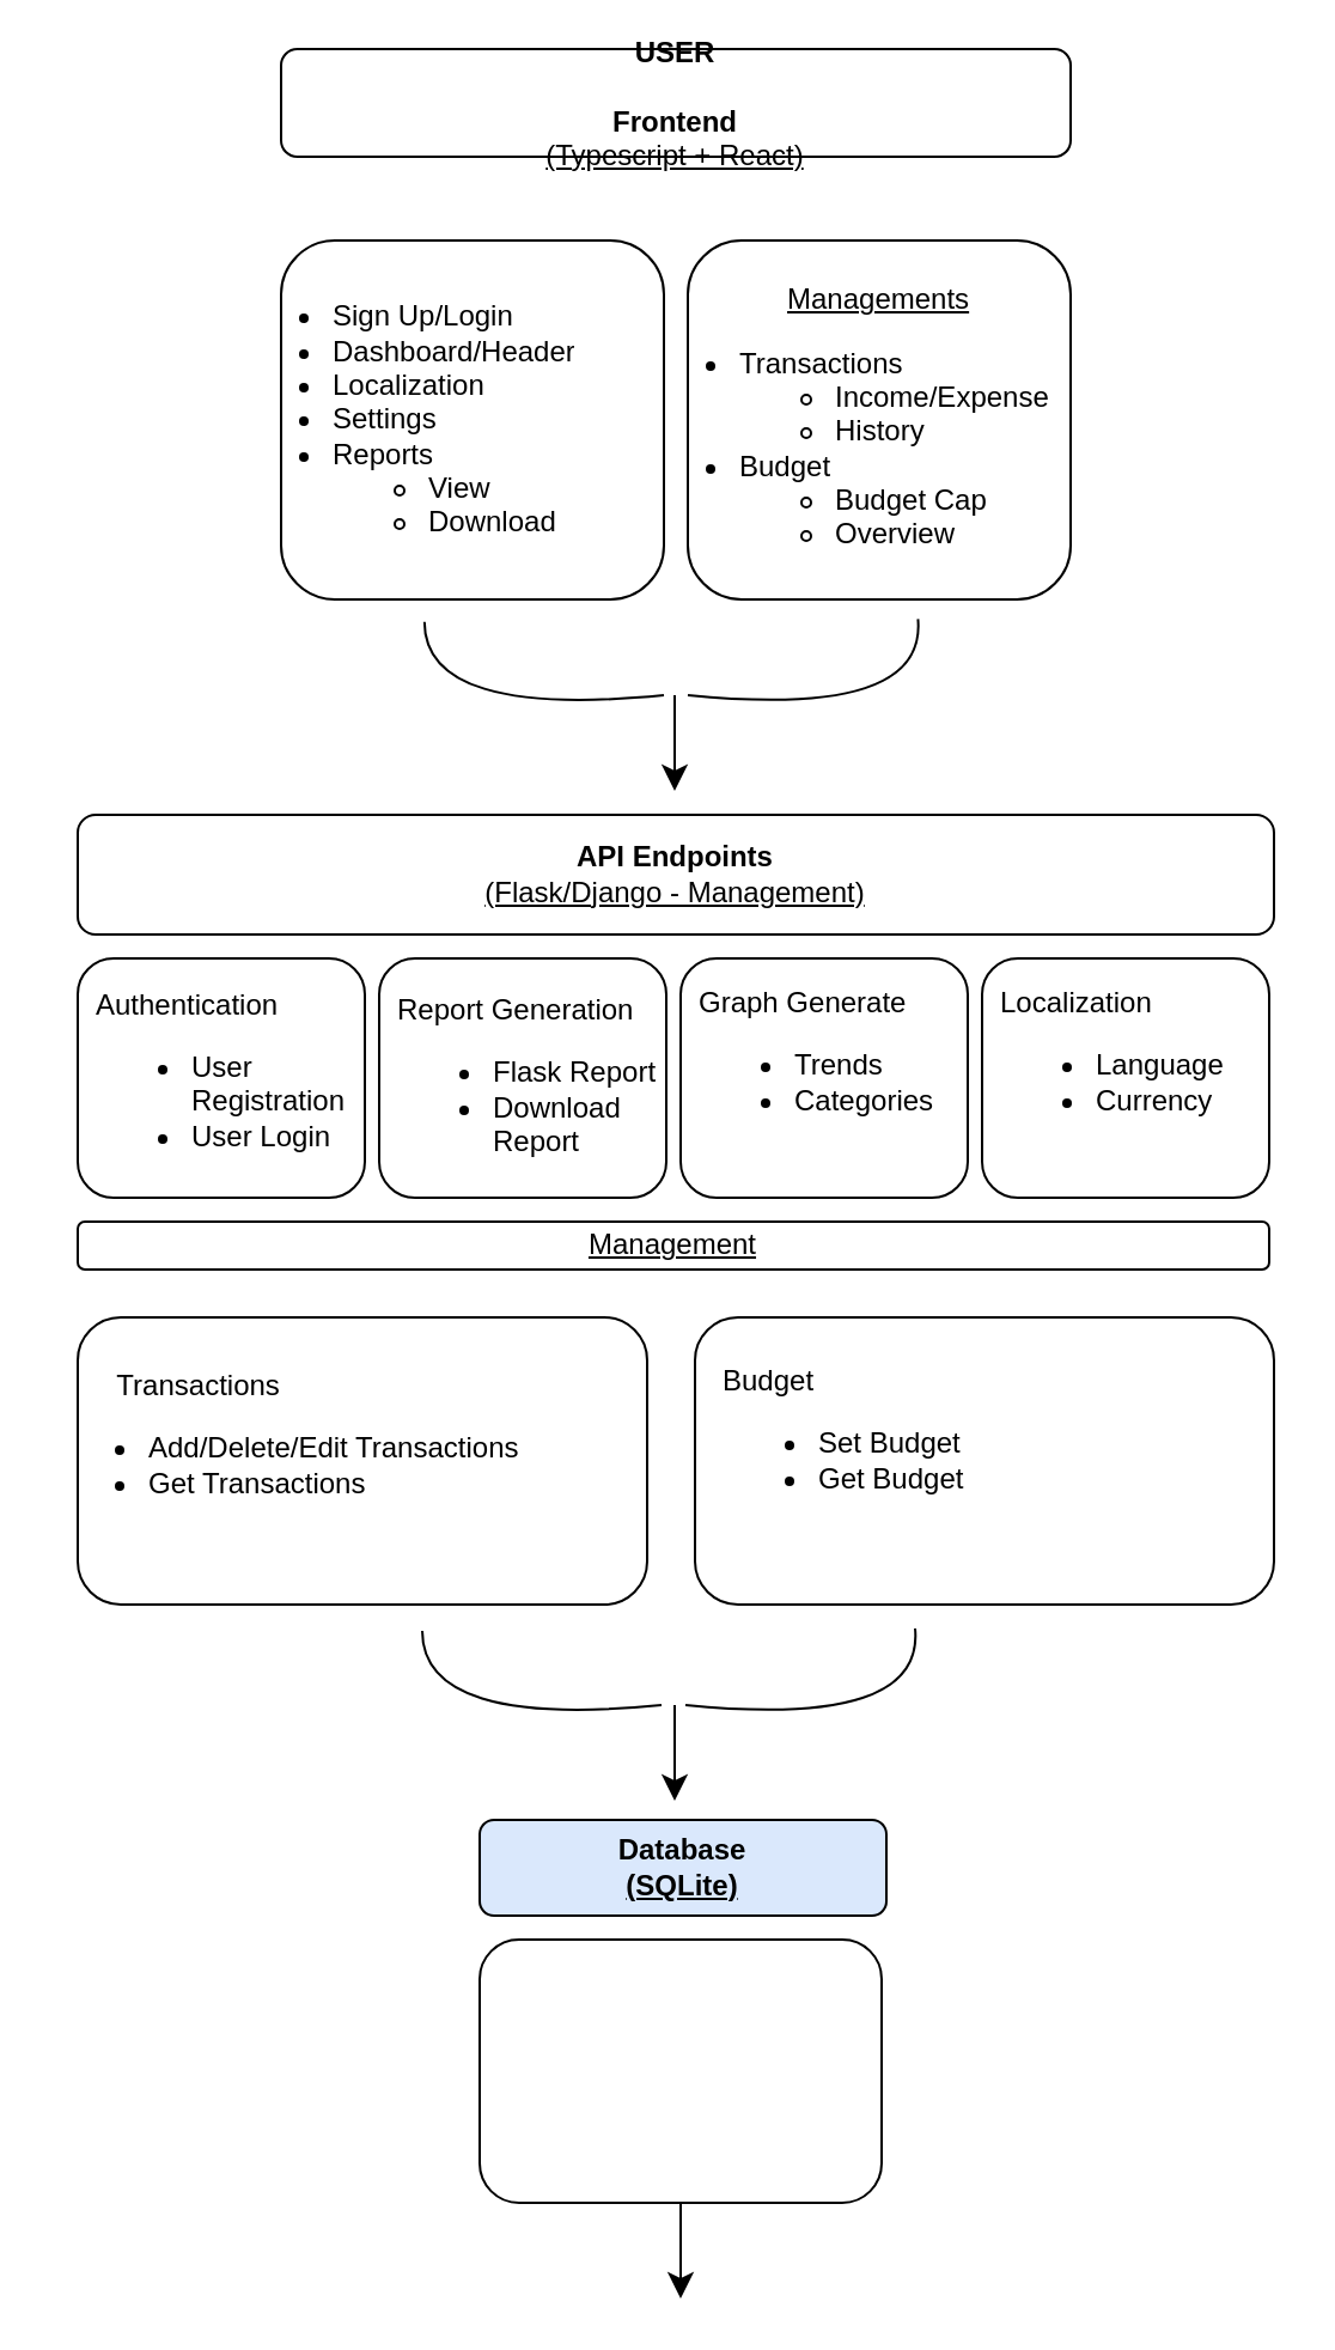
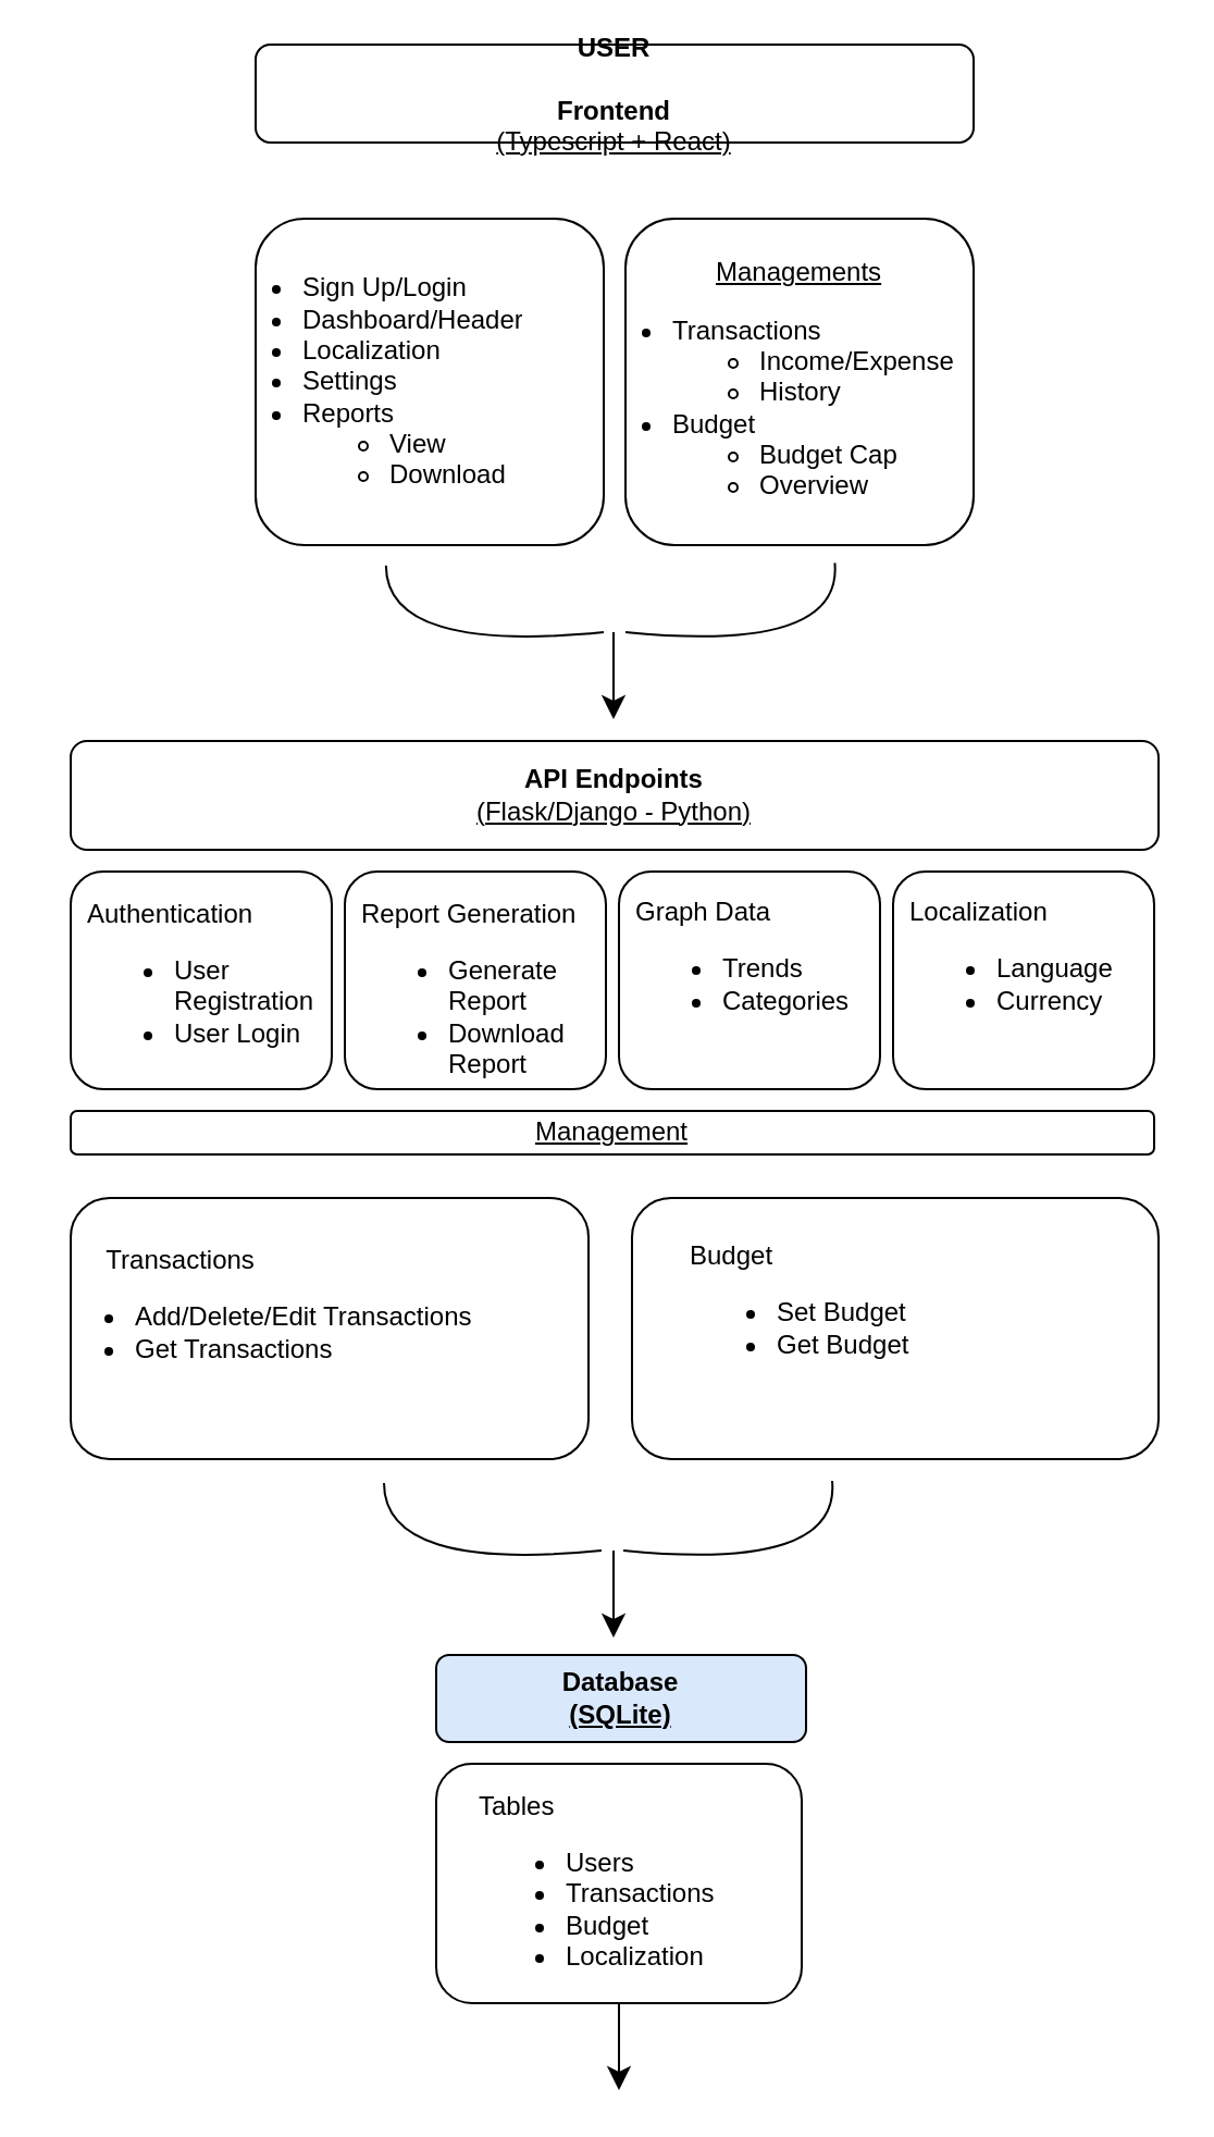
  <mxCell id="0" />
  <mxCell id="1" parent="0" />
  <mxCell id="2" value="&lt;div&gt;&lt;b&gt;USER&lt;/b&gt;&lt;/div&gt;&lt;b&gt;&lt;div&gt;&lt;b&gt;&lt;br&gt;&lt;/b&gt;&lt;/div&gt;Frontend&lt;/b&gt;&lt;div&gt;&lt;u&gt;(Typescript + React)&lt;br&gt;&lt;/u&gt;&lt;/div&gt;" style="rounded=1;whiteSpace=wrap;html=1;fontSize=12;glass=0;strokeWidth=1;shadow=0;" parent="1" vertex="1"><mxGeometry x="117" y="20" width="330" height="45" as="geometry" /></mxCell>
  <mxCell id="3" value="" style="rounded=1;whiteSpace=wrap;html=1;" vertex="1" parent="1"><mxGeometry x="117" y="100" width="160" height="150" as="geometry" /></mxCell>
  <mxCell id="4" value="&lt;ul&gt;&lt;li&gt;Sign Up/Login&lt;br&gt;&lt;/li&gt;&lt;li&gt;Dashboard/Header&lt;br&gt;&lt;/li&gt;&lt;li&gt;Localization&lt;br&gt;&lt;/li&gt;&lt;li&gt;Settings&lt;/li&gt;&lt;li&gt;Reports&lt;/li&gt;&lt;ul&gt;&lt;li&gt;View&lt;/li&gt;&lt;li&gt;Download&lt;/li&gt;&lt;/ul&gt;&lt;/ul&gt;" style="text;strokeColor=none;fillColor=none;html=1;whiteSpace=wrap;verticalAlign=middle;overflow=hidden;" vertex="1" parent="1"><mxGeometry x="97" y="90" width="240" height="170" as="geometry" /></mxCell>
  <mxCell id="5" value="" style="rounded=1;whiteSpace=wrap;html=1;" vertex="1" parent="1"><mxGeometry x="287" y="100" width="160" height="150" as="geometry" /></mxCell>
  <mxCell id="6" value="&lt;div&gt;&lt;span style=&quot;white-space: pre;&quot;&gt;&#09;&lt;/span&gt;&lt;span style=&quot;white-space: pre;&quot;&gt;&#09;&lt;/span&gt;&amp;nbsp;&amp;nbsp;&lt;u&gt;Managements&lt;/u&gt;&lt;br&gt;&lt;/div&gt;&lt;ul&gt;&lt;li&gt;Transactions&lt;/li&gt;&lt;ul&gt;&lt;li&gt;Income/Expense&lt;/li&gt;&lt;li&gt;History&lt;/li&gt;&lt;/ul&gt;&lt;li&gt;Budget&lt;/li&gt;&lt;ul&gt;&lt;li&gt;Budget Cap&lt;/li&gt;&lt;li&gt;Overview&lt;/li&gt;&lt;/ul&gt;&lt;/ul&gt;" style="text;strokeColor=none;fillColor=none;html=1;whiteSpace=wrap;verticalAlign=middle;overflow=hidden;" vertex="1" parent="1"><mxGeometry x="267" y="104" width="200" height="151" as="geometry" /></mxCell>
  <mxCell id="7" style="edgeStyle=none;curved=1;rounded=0;orthogonalLoop=1;jettySize=auto;html=1;exitX=0.5;exitY=1;exitDx=0;exitDy=0;fontSize=12;startSize=8;endSize=8;" edge="1" parent="1" source="4" target="4"><mxGeometry relative="1" as="geometry" /></mxCell>
  <mxCell id="8" value="" style="endArrow=none;html=1;rounded=0;fontSize=12;startSize=8;endSize=8;curved=1;exitX=0.333;exitY=0.996;exitDx=0;exitDy=0;exitPerimeter=0;" edge="1" parent="1" source="4"><mxGeometry width="50" height="50" relative="1" as="geometry"><mxPoint x="237" y="330" as="sourcePoint" /><mxPoint x="277" y="290" as="targetPoint" /><Array as="points"><mxPoint x="177" y="300" /></Array></mxGeometry></mxCell>
  <mxCell id="9" value="" style="endArrow=none;html=1;rounded=0;fontSize=12;startSize=8;endSize=8;curved=1;exitX=0.581;exitY=1.021;exitDx=0;exitDy=0;exitPerimeter=0;" edge="1" parent="1" source="6"><mxGeometry width="50" height="50" relative="1" as="geometry"><mxPoint x="387" y="260" as="sourcePoint" /><mxPoint x="287" y="290" as="targetPoint" /><Array as="points"><mxPoint x="387" y="300" /></Array></mxGeometry></mxCell>
  <mxCell id="10" value="" style="endArrow=classic;html=1;rounded=0;fontSize=12;startSize=8;endSize=8;curved=1;" edge="1" parent="1"><mxGeometry width="50" height="50" relative="1" as="geometry"><mxPoint x="281.5" y="290" as="sourcePoint" /><mxPoint x="281.5" y="330" as="targetPoint" /></mxGeometry></mxCell>
- <mxCell id="11" value="&lt;b&gt;API Endpoints&lt;/b&gt;&lt;div&gt;&lt;u&gt;(Flask/Django - Management)&lt;br&gt;&lt;/u&gt;&lt;/div&gt;" style="rounded=1;whiteSpace=wrap;html=1;fontSize=12;glass=0;strokeWidth=1;shadow=0;" vertex="1" parent="1"><mxGeometry x="32" y="340" width="500" height="50" as="geometry" /></mxCell>
+ <mxCell id="11" value="&lt;b&gt;API Endpoints&lt;/b&gt;&lt;div&gt;&lt;u&gt;(Flask/Django - Python)&lt;br&gt;&lt;/u&gt;&lt;/div&gt;" style="rounded=1;whiteSpace=wrap;html=1;fontSize=12;glass=0;strokeWidth=1;shadow=0;" vertex="1" parent="1"><mxGeometry x="32" y="340" width="500" height="50" as="geometry" /></mxCell>
  <mxCell id="12" value="&lt;div&gt;&lt;br&gt;&lt;/div&gt;" style="rounded=1;whiteSpace=wrap;html=1;" vertex="1" parent="1"><mxGeometry x="32" y="400" width="120" height="100" as="geometry" /></mxCell>
  <mxCell id="13" value="&lt;div&gt;Authentication&lt;/div&gt;&lt;ul&gt;&lt;li&gt;User Registration&lt;/li&gt;&lt;li&gt;User Login&lt;/li&gt;&lt;/ul&gt;" style="text;strokeColor=none;fillColor=none;html=1;whiteSpace=wrap;verticalAlign=middle;overflow=hidden;" vertex="1" parent="1"><mxGeometry x="38" y="410" width="120" height="80" as="geometry" /></mxCell>
  <mxCell id="14" value="&lt;div&gt;&lt;br&gt;&lt;/div&gt;" style="rounded=1;whiteSpace=wrap;html=1;" vertex="1" parent="1"><mxGeometry x="158" y="400" width="120" height="100" as="geometry" /></mxCell>
- <mxCell id="15" value="&lt;div&gt;Report Generation&lt;/div&gt;&lt;ul&gt;&lt;li&gt;Flask Report&lt;/li&gt;&lt;li&gt;Download Report&lt;/li&gt;&lt;/ul&gt;" style="text;strokeColor=none;fillColor=none;html=1;whiteSpace=wrap;verticalAlign=middle;overflow=hidden;" vertex="1" parent="1"><mxGeometry x="164" y="410" width="128" height="90" as="geometry" /></mxCell>
+ <mxCell id="15" value="&lt;div&gt;Report Generation&lt;/div&gt;&lt;ul&gt;&lt;li&gt;Generate Report&lt;/li&gt;&lt;li&gt;Download Report&lt;/li&gt;&lt;/ul&gt;" style="text;strokeColor=none;fillColor=none;html=1;whiteSpace=wrap;verticalAlign=middle;overflow=hidden;" vertex="1" parent="1"><mxGeometry x="164" y="410" width="128" height="90" as="geometry" /></mxCell>
  <mxCell id="16" value="&lt;div&gt;&lt;br&gt;&lt;/div&gt;" style="rounded=1;whiteSpace=wrap;html=1;" vertex="1" parent="1"><mxGeometry x="284" y="400" width="120" height="100" as="geometry" /></mxCell>
- <mxCell id="17" value="&lt;div&gt;Graph Generate&lt;/div&gt;&lt;ul&gt;&lt;li&gt;Trends&lt;/li&gt;&lt;li&gt;Categories&lt;/li&gt;&lt;/ul&gt;" style="text;strokeColor=none;fillColor=none;html=1;whiteSpace=wrap;verticalAlign=middle;overflow=hidden;" vertex="1" parent="1"><mxGeometry x="290" y="405" width="120" height="80" as="geometry" /></mxCell>
+ <mxCell id="17" value="&lt;div&gt;Graph Data&lt;/div&gt;&lt;ul&gt;&lt;li&gt;Trends&lt;/li&gt;&lt;li&gt;Categories&lt;/li&gt;&lt;/ul&gt;" style="text;strokeColor=none;fillColor=none;html=1;whiteSpace=wrap;verticalAlign=middle;overflow=hidden;" vertex="1" parent="1"><mxGeometry x="290" y="405" width="120" height="80" as="geometry" /></mxCell>
  <mxCell id="18" value="&lt;div&gt;&lt;br&gt;&lt;/div&gt;" style="rounded=1;whiteSpace=wrap;html=1;" vertex="1" parent="1"><mxGeometry x="410" y="400" width="120" height="100" as="geometry" /></mxCell>
  <mxCell id="19" value="&lt;div&gt;Localization&lt;/div&gt;&lt;ul&gt;&lt;li&gt;Language&lt;/li&gt;&lt;li&gt;Currency&lt;/li&gt;&lt;/ul&gt;" style="text;strokeColor=none;fillColor=none;html=1;whiteSpace=wrap;verticalAlign=middle;overflow=hidden;" vertex="1" parent="1"><mxGeometry x="416" y="405" width="120" height="80" as="geometry" /></mxCell>
  <mxCell id="20" value="&lt;u&gt;Management&lt;/u&gt;" style="rounded=1;whiteSpace=wrap;html=1;" vertex="1" parent="1"><mxGeometry x="32" y="510" width="498" height="20" as="geometry" /></mxCell>
  <mxCell id="21" value="" style="rounded=1;whiteSpace=wrap;html=1;" vertex="1" parent="1"><mxGeometry x="32" y="550" width="238" height="120" as="geometry" /></mxCell>
  <mxCell id="22" value="" style="rounded=1;whiteSpace=wrap;html=1;" vertex="1" parent="1"><mxGeometry x="290" y="550" width="242" height="120" as="geometry" /></mxCell>
  <mxCell id="23" value="&lt;div&gt;&lt;span style=&quot;white-space: pre;&quot;&gt;&#09;&lt;/span&gt;Transactions&lt;/div&gt;&lt;ul&gt;&lt;li&gt;&lt;span style=&quot;background-color: initial;&quot;&gt;Add/Delete/Edit Transactions&lt;/span&gt;&lt;/li&gt;&lt;li&gt;Get Transactions&lt;/li&gt;&lt;/ul&gt;" style="text;strokeColor=none;fillColor=none;html=1;whiteSpace=wrap;verticalAlign=middle;overflow=hidden;" vertex="1" parent="1"><mxGeometry x="20" y="550" width="228" height="110" as="geometry" /></mxCell>
- <mxCell id="24" value="&lt;div&gt;Budget&lt;/div&gt;&lt;ul&gt;&lt;li&gt;Set Budget&lt;/li&gt;&lt;li&gt;Get Budget&lt;/li&gt;&lt;/ul&gt;" style="text;strokeColor=none;fillColor=none;html=1;whiteSpace=wrap;verticalAlign=middle;overflow=hidden;" vertex="1" parent="1"><mxGeometry x="300" y="555" width="180" height="95" as="geometry" /></mxCell>
+ <mxCell id="24" value="&lt;div&gt;Budget&lt;/div&gt;&lt;ul&gt;&lt;li&gt;Set Budget&lt;/li&gt;&lt;li&gt;Get Budget&lt;/li&gt;&lt;/ul&gt;" style="text;strokeColor=none;fillColor=none;html=1;whiteSpace=wrap;verticalAlign=middle;overflow=hidden;" vertex="1" parent="1"><mxGeometry x="315" y="555" width="180" height="95" as="geometry" /></mxCell>
  <mxCell id="25" style="edgeStyle=none;curved=1;rounded=0;orthogonalLoop=1;jettySize=auto;html=1;exitX=0.5;exitY=1;exitDx=0;exitDy=0;fontSize=12;startSize=8;endSize=8;" edge="1" parent="1"><mxGeometry relative="1" as="geometry"><mxPoint x="216" y="682" as="sourcePoint" /><mxPoint x="216" y="682" as="targetPoint" /></mxGeometry></mxCell>
  <mxCell id="26" value="" style="endArrow=none;html=1;rounded=0;fontSize=12;startSize=8;endSize=8;curved=1;exitX=0.333;exitY=0.996;exitDx=0;exitDy=0;exitPerimeter=0;" edge="1" parent="1"><mxGeometry width="50" height="50" relative="1" as="geometry"><mxPoint x="176" y="681" as="sourcePoint" /><mxPoint x="276" y="712" as="targetPoint" /><Array as="points"><mxPoint x="176" y="722" /></Array></mxGeometry></mxCell>
  <mxCell id="27" value="" style="endArrow=none;html=1;rounded=0;fontSize=12;startSize=8;endSize=8;curved=1;exitX=0.581;exitY=1.021;exitDx=0;exitDy=0;exitPerimeter=0;" edge="1" parent="1"><mxGeometry width="50" height="50" relative="1" as="geometry"><mxPoint x="382" y="680" as="sourcePoint" /><mxPoint x="286" y="712" as="targetPoint" /><Array as="points"><mxPoint x="386" y="722" /></Array></mxGeometry></mxCell>
  <mxCell id="28" value="" style="endArrow=classic;html=1;rounded=0;fontSize=12;startSize=8;endSize=8;curved=1;" edge="1" parent="1"><mxGeometry width="50" height="50" relative="1" as="geometry"><mxPoint x="281.5" y="712" as="sourcePoint" /><mxPoint x="281.5" y="752" as="targetPoint" /></mxGeometry></mxCell>
  <mxCell id="29" value="&lt;b&gt;Database&lt;/b&gt;&lt;div&gt;&lt;b&gt;&lt;u&gt;(SQLite)&lt;/u&gt;&lt;/b&gt;&lt;/div&gt;" style="rounded=1;whiteSpace=wrap;html=1;fillColor=#dae8fc;" vertex="1" parent="1"><mxGeometry x="200" y="760" width="170" height="40" as="geometry" /></mxCell>
  <mxCell id="30" value="" style="rounded=1;whiteSpace=wrap;html=1;" vertex="1" parent="1"><mxGeometry x="200" y="810" width="168" height="110" as="geometry" /></mxCell>
+ <mxCell id="31" value="&lt;div&gt;Tables&lt;/div&gt;&lt;ul&gt;&lt;li&gt;Users&lt;/li&gt;&lt;li&gt;Transactions&lt;/li&gt;&lt;li&gt;Budget&lt;/li&gt;&lt;li&gt;Localization&lt;/li&gt;&lt;/ul&gt;" style="text;strokeColor=none;fillColor=none;html=1;whiteSpace=wrap;verticalAlign=middle;overflow=hidden;" vertex="1" parent="1"><mxGeometry x="218" y="820" width="148" height="90" as="geometry" /></mxCell>
  <mxCell id="32" value="" style="endArrow=classic;html=1;rounded=0;fontSize=12;startSize=8;endSize=8;curved=1;exitX=0.5;exitY=1;exitDx=0;exitDy=0;" edge="1" parent="1" source="30"><mxGeometry width="50" height="50" relative="1" as="geometry"><mxPoint x="290" y="960" as="sourcePoint" /><mxPoint x="284" y="960" as="targetPoint" /></mxGeometry></mxCell>
